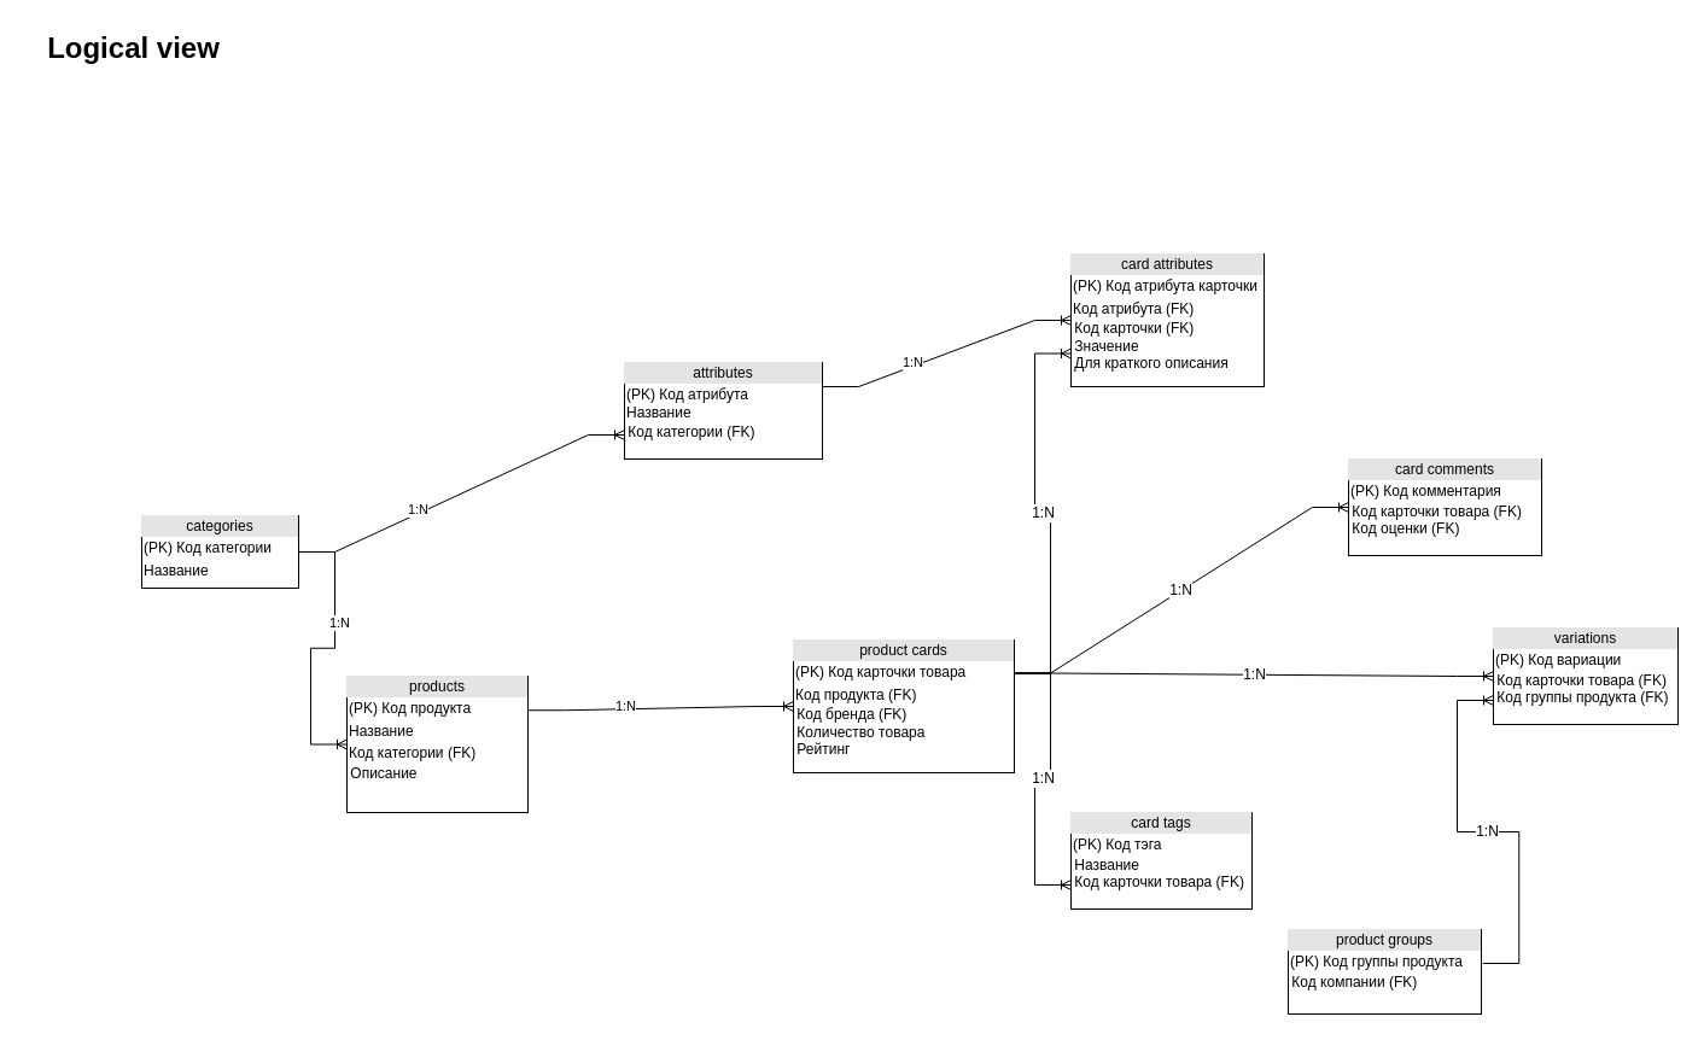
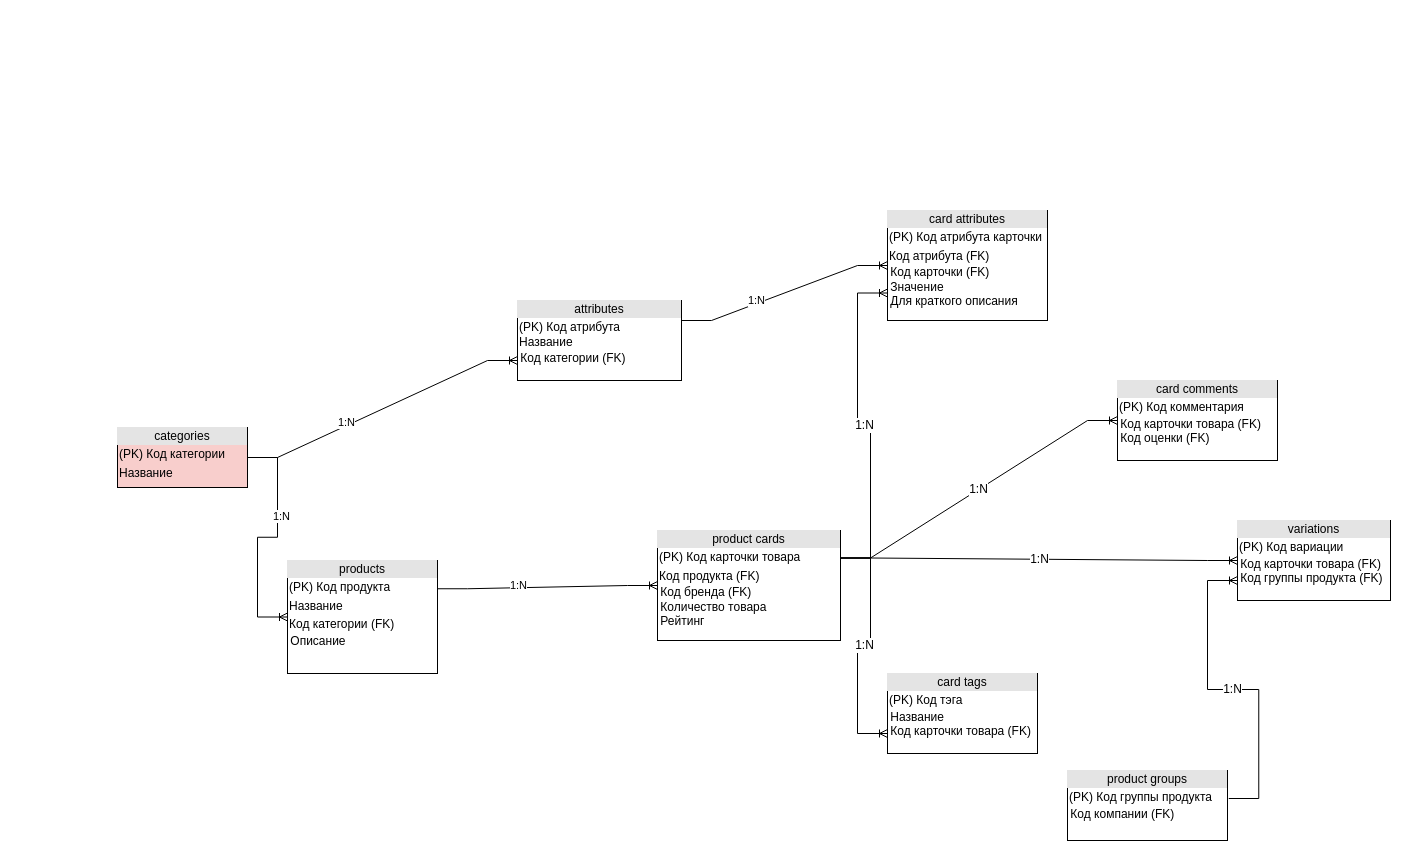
  <mxCell id="0" />
  <mxCell id="1" parent="0" />
  <mxCell id="2" value="&lt;div style=&quot;text-align: center; box-sizing: border-box; width: 100%; background: rgb(228, 228, 228); padding: 2px;&quot;&gt;products&lt;/div&gt;&lt;table style=&quot;width:100%;font-size:1em;&quot; cellpadding=&quot;2&quot; cellspacing=&quot;0&quot;&gt;&lt;tbody&gt;&lt;tr&gt;&lt;td&gt;(PK) Код продукта&lt;/td&gt;&lt;td&gt;&lt;br&gt;&lt;/td&gt;&lt;/tr&gt;&lt;tr&gt;&lt;td&gt;Название&lt;/td&gt;&lt;td&gt;&lt;br&gt;&lt;/td&gt;&lt;/tr&gt;&lt;tr&gt;&lt;td&gt;Код категории (FK)&lt;br&gt;&lt;/td&gt;&lt;td&gt;&lt;/td&gt;&lt;/tr&gt;&lt;/tbody&gt;&lt;/table&gt;&amp;nbsp;Описание&lt;br&gt;&amp;nbsp;&lt;span style=&quot;&quot;&gt;&lt;/span&gt;" style="verticalAlign=top;align=left;overflow=fill;html=1;" parent="1" vertex="1"><mxGeometry x="287" y="560" width="150" height="113" as="geometry" /></mxCell>
- <mxCell id="3" value="&lt;div style=&quot;text-align: center; box-sizing: border-box; width: 100%; background: rgb(228, 228, 228); padding: 2px;&quot;&gt;categories&lt;/div&gt;&lt;table style=&quot;width:100%;font-size:1em;&quot; cellpadding=&quot;2&quot; cellspacing=&quot;0&quot;&gt;&lt;tbody&gt;&lt;tr&gt;&lt;td&gt;(PK) Код категории&lt;/td&gt;&lt;td&gt;&lt;br&gt;&lt;/td&gt;&lt;/tr&gt;&lt;tr&gt;&lt;td&gt;Название&lt;/td&gt;&lt;td&gt;&lt;br&gt;&lt;/td&gt;&lt;/tr&gt;&lt;/tbody&gt;&lt;/table&gt;&lt;br&gt;&lt;br&gt;&lt;span style=&quot;&quot;&gt;&lt;/span&gt;" style="verticalAlign=top;align=left;overflow=fill;html=1;" parent="1" vertex="1"><mxGeometry x="117" y="427" width="130" height="60" as="geometry" /></mxCell>
+ <mxCell id="3" value="&lt;div style=&quot;text-align: center; box-sizing: border-box; width: 100%; background: rgb(228, 228, 228); padding: 2px;&quot;&gt;categories&lt;/div&gt;&lt;table style=&quot;width:100%;font-size:1em;&quot; cellpadding=&quot;2&quot; cellspacing=&quot;0&quot;&gt;&lt;tbody&gt;&lt;tr&gt;&lt;td&gt;(PK) Код категории&lt;/td&gt;&lt;td&gt;&lt;br&gt;&lt;/td&gt;&lt;/tr&gt;&lt;tr&gt;&lt;td&gt;Название&lt;/td&gt;&lt;td&gt;&lt;br&gt;&lt;/td&gt;&lt;/tr&gt;&lt;/tbody&gt;&lt;/table&gt;&lt;br&gt;&lt;br&gt;&lt;span style=&quot;&quot;&gt;&lt;/span&gt;" style="verticalAlign=top;align=left;overflow=fill;html=1;fillColor=#f8cecc;" parent="1" vertex="1"><mxGeometry x="117" y="427" width="130" height="60" as="geometry" /></mxCell>
  <mxCell id="4" value="&lt;div style=&quot;text-align: center; box-sizing: border-box; width: 100%; background: rgb(228, 228, 228); padding: 2px;&quot;&gt;product cards&lt;/div&gt;&lt;table style=&quot;width:100%;font-size:1em;&quot; cellpadding=&quot;2&quot; cellspacing=&quot;0&quot;&gt;&lt;tbody&gt;&lt;tr&gt;&lt;td&gt;(PK) Код карточки товара&lt;/td&gt;&lt;td&gt;&lt;br&gt;&lt;/td&gt;&lt;/tr&gt;&lt;tr&gt;&lt;td&gt;Код продукта (FK)&lt;/td&gt;&lt;td&gt;&lt;br&gt;&lt;/td&gt;&lt;/tr&gt;&lt;/tbody&gt;&lt;/table&gt;&lt;span style=&quot;&quot;&gt;&amp;nbsp;Код бренда (FK)&lt;br&gt;&amp;nbsp;Количество товара&lt;br&gt;&amp;nbsp;Рейтинг&lt;br&gt;&lt;/span&gt;" style="verticalAlign=top;align=left;overflow=fill;html=1;" parent="1" vertex="1"><mxGeometry x="657" y="530" width="183" height="110" as="geometry" /></mxCell>
  <mxCell id="5" value="&lt;div style=&quot;text-align: center; box-sizing: border-box; width: 100%; background: rgb(228, 228, 228); padding: 2px;&quot;&gt;attributes&lt;/div&gt;&lt;table style=&quot;width:100%;font-size:1em;&quot; cellpadding=&quot;2&quot; cellspacing=&quot;0&quot;&gt;&lt;tbody&gt;&lt;tr&gt;&lt;td&gt;(PK) Код атрибута&lt;br&gt;Название&lt;/td&gt;&lt;td&gt;&lt;/td&gt;&lt;/tr&gt;&lt;/tbody&gt;&lt;/table&gt;&lt;span style=&quot;&quot;&gt;&amp;nbsp;Код категории (FK)&lt;br&gt;&lt;/span&gt;" style="verticalAlign=top;align=left;overflow=fill;html=1;" parent="1" vertex="1"><mxGeometry x="517" y="300" width="164" height="80" as="geometry" /></mxCell>
  <mxCell id="6" value="&lt;div style=&quot;text-align: center; box-sizing: border-box; width: 100%; background: rgb(228, 228, 228); padding: 2px;&quot;&gt;card attributes&lt;/div&gt;&lt;table style=&quot;width:100%;font-size:1em;&quot; cellpadding=&quot;2&quot; cellspacing=&quot;0&quot;&gt;&lt;tbody&gt;&lt;tr&gt;&lt;td&gt;(PK) Код атрибута карточки&lt;/td&gt;&lt;td&gt;&lt;br&gt;&lt;/td&gt;&lt;/tr&gt;&lt;tr&gt;&lt;td&gt;Код атрибута (FK)&lt;/td&gt;&lt;td&gt;&lt;br&gt;&lt;/td&gt;&lt;/tr&gt;&lt;/tbody&gt;&lt;/table&gt;&amp;nbsp;Код карточки (FK)&lt;br&gt;&lt;span style=&quot;&quot;&gt;&amp;nbsp;Значение&lt;br&gt;&amp;nbsp;Для краткого описания&lt;br&gt;&amp;nbsp;&lt;br&gt;&lt;/span&gt;" style="verticalAlign=top;align=left;overflow=fill;html=1;direction=west;" parent="1" vertex="1"><mxGeometry x="887" y="210" width="160" height="110" as="geometry" /></mxCell>
  <mxCell id="7" value="&lt;div style=&quot;text-align: center; box-sizing: border-box; width: 100%; background: rgb(228, 228, 228); padding: 2px;&quot;&gt;variations&lt;/div&gt;&lt;table style=&quot;width:100%;font-size:1em;&quot; cellpadding=&quot;2&quot; cellspacing=&quot;0&quot;&gt;&lt;tbody&gt;&lt;tr&gt;&lt;td&gt;(PK) Код вариации&lt;/td&gt;&lt;td&gt;&lt;/td&gt;&lt;/tr&gt;&lt;/tbody&gt;&lt;/table&gt;&lt;span style=&quot;&quot;&gt;&amp;nbsp;Код карточки товара (FK)&lt;br&gt;&amp;nbsp;Код группы продукта (FK)&lt;br&gt;&lt;/span&gt;" style="verticalAlign=top;align=left;overflow=fill;html=1;" parent="1" vertex="1"><mxGeometry x="1237" y="520" width="153" height="80" as="geometry" /></mxCell>
  <mxCell id="8" value="&lt;div style=&quot;text-align: center; box-sizing: border-box; width: 100%; background: rgb(228, 228, 228); padding: 2px;&quot;&gt;product groups&lt;/div&gt;&lt;table style=&quot;width:100%;font-size:1em;&quot; cellpadding=&quot;2&quot; cellspacing=&quot;0&quot;&gt;&lt;tbody&gt;&lt;tr&gt;&lt;td&gt;(PK) Код группы продукта&lt;/td&gt;&lt;td&gt;&lt;br&gt;&lt;/td&gt;&lt;/tr&gt;&lt;/tbody&gt;&lt;/table&gt;&lt;span style=&quot;&quot;&gt;&amp;nbsp;Код компании (FK)&amp;nbsp;&lt;br&gt;&lt;/span&gt;" style="verticalAlign=top;align=left;overflow=fill;html=1;" parent="1" vertex="1"><mxGeometry x="1067" y="770" width="160" height="70" as="geometry" /></mxCell>
  <mxCell id="9" style="edgeStyle=orthogonalEdgeStyle;rounded=0;orthogonalLoop=1;jettySize=auto;html=1;exitX=0.5;exitY=1;exitDx=0;exitDy=0;" parent="1" source="8" target="8" edge="1"><mxGeometry relative="1" as="geometry" /></mxCell>
  <mxCell id="10" value="&lt;div style=&quot;text-align: center; box-sizing: border-box; width: 100%; background: rgb(228, 228, 228); padding: 2px;&quot;&gt;card tags&lt;/div&gt;&lt;table style=&quot;width:100%;font-size:1em;&quot; cellpadding=&quot;2&quot; cellspacing=&quot;0&quot;&gt;&lt;tbody&gt;&lt;tr&gt;&lt;td&gt;(PK) Код тэга&lt;/td&gt;&lt;td&gt;&lt;/td&gt;&lt;/tr&gt;&lt;/tbody&gt;&lt;/table&gt;&lt;span style=&quot;&quot;&gt;&amp;nbsp;Название&lt;br&gt;&amp;nbsp;Код карточки товара (FK)&lt;br&gt;&lt;/span&gt;" style="verticalAlign=top;align=left;overflow=fill;html=1;" parent="1" vertex="1"><mxGeometry x="887" y="673" width="150" height="80" as="geometry" /></mxCell>
- <mxCell id="11" value="Logical view" style="text;strokeColor=none;fillColor=none;html=1;fontSize=24;fontStyle=1;verticalAlign=middle;align=center;" parent="1" vertex="1"><mxGeometry x="20" width="180" height="40" as="geometry" y="20" /></mxCell>
  <mxCell id="12" value="&lt;div style=&quot;text-align: center; box-sizing: border-box; width: 100%; background: rgb(228, 228, 228); padding: 2px;&quot;&gt;card comments&lt;/div&gt;&lt;table style=&quot;width:100%;font-size:1em;&quot; cellpadding=&quot;2&quot; cellspacing=&quot;0&quot;&gt;&lt;tbody&gt;&lt;tr&gt;&lt;td&gt;(PK) Код комментария&lt;/td&gt;&lt;td&gt;&lt;br&gt;&lt;/td&gt;&lt;/tr&gt;&lt;/tbody&gt;&lt;/table&gt;&lt;span style=&quot;&quot;&gt;&amp;nbsp;Код карточки товара (FK)&amp;nbsp;&lt;br&gt;&amp;nbsp;Код оценки (FK)&lt;br&gt;&lt;/span&gt;" style="verticalAlign=top;align=left;overflow=fill;html=1;" parent="1" vertex="1"><mxGeometry x="1117" y="380" width="160" height="80" as="geometry" /></mxCell>
  <mxCell id="13" value="" style="edgeStyle=entityRelationEdgeStyle;fontSize=12;html=1;endArrow=ERoneToMany;rounded=0;exitX=1;exitY=0.5;exitDx=0;exitDy=0;entryX=0;entryY=0.5;entryDx=0;entryDy=0;" parent="1" source="3" target="2" edge="1"><mxGeometry width="100" height="100" relative="1" as="geometry"><mxPoint x="577" y="550" as="sourcePoint" /><mxPoint x="677" y="450" as="targetPoint" /></mxGeometry></mxCell>
  <mxCell id="14" value="1:N" style="edgeLabel;html=1;align=center;verticalAlign=middle;resizable=0;points=[];" parent="13" vertex="1" connectable="0"><mxGeometry x="-0.266" y="3" relative="1" as="geometry"><mxPoint as="offset" /></mxGeometry></mxCell>
  <mxCell id="15" value="" style="edgeStyle=entityRelationEdgeStyle;fontSize=12;html=1;endArrow=ERoneToMany;rounded=0;entryX=0;entryY=0.75;entryDx=0;entryDy=0;exitX=1;exitY=0.5;exitDx=0;exitDy=0;" parent="1" source="3" target="5" edge="1"><mxGeometry width="100" height="100" relative="1" as="geometry"><mxPoint x="317" y="390" as="sourcePoint" /><mxPoint x="317" y="570.5" as="targetPoint" /></mxGeometry></mxCell>
  <mxCell id="16" value="1:N" style="edgeLabel;html=1;align=center;verticalAlign=middle;resizable=0;points=[];" parent="15" vertex="1" connectable="0"><mxGeometry x="-0.266" y="3" relative="1" as="geometry"><mxPoint as="offset" /></mxGeometry></mxCell>
  <mxCell id="17" value="" style="edgeStyle=entityRelationEdgeStyle;fontSize=12;html=1;endArrow=ERoneToMany;rounded=0;exitX=1;exitY=0.25;exitDx=0;exitDy=0;entryX=1;entryY=0.5;entryDx=0;entryDy=0;" parent="1" source="5" target="6" edge="1"><mxGeometry width="100" height="100" relative="1" as="geometry"><mxPoint x="267" y="477" as="sourcePoint" /><mxPoint x="327" y="580.5" as="targetPoint" /></mxGeometry></mxCell>
  <mxCell id="18" value="1:N" style="edgeLabel;html=1;align=center;verticalAlign=middle;resizable=0;points=[];" parent="17" vertex="1" connectable="0"><mxGeometry x="-0.266" y="3" relative="1" as="geometry"><mxPoint as="offset" /></mxGeometry></mxCell>
  <mxCell id="19" value="1:N" style="edgeStyle=entityRelationEdgeStyle;fontSize=12;html=1;endArrow=ERoneToMany;rounded=0;exitX=1;exitY=0.25;exitDx=0;exitDy=0;entryX=1;entryY=0.25;entryDx=0;entryDy=0;" parent="1" source="4" target="6" edge="1"><mxGeometry width="100" height="100" relative="1" as="geometry"><mxPoint x="937" y="500" as="sourcePoint" /><mxPoint x="1037" y="400" as="targetPoint" /></mxGeometry></mxCell>
  <mxCell id="20" value="" style="edgeStyle=entityRelationEdgeStyle;fontSize=12;html=1;endArrow=ERoneToMany;rounded=0;exitX=1;exitY=0.25;exitDx=0;exitDy=0;entryX=0;entryY=0.5;entryDx=0;entryDy=0;" parent="1" source="2" target="4" edge="1"><mxGeometry width="100" height="100" relative="1" as="geometry"><mxPoint x="277" y="487" as="sourcePoint" /><mxPoint x="337" y="590.5" as="targetPoint" /></mxGeometry></mxCell>
  <mxCell id="21" value="1:N" style="edgeLabel;html=1;align=center;verticalAlign=middle;resizable=0;points=[];" parent="20" vertex="1" connectable="0"><mxGeometry x="-0.266" y="3" relative="1" as="geometry"><mxPoint as="offset" /></mxGeometry></mxCell>
  <mxCell id="22" value="1:N" style="edgeStyle=entityRelationEdgeStyle;fontSize=12;html=1;endArrow=ERoneToMany;rounded=0;exitX=1;exitY=0.25;exitDx=0;exitDy=0;entryX=0;entryY=0.5;entryDx=0;entryDy=0;" parent="1" source="4" target="12" edge="1"><mxGeometry width="100" height="100" relative="1" as="geometry"><mxPoint x="840" y="583" as="sourcePoint" /><mxPoint x="897" y="302.5" as="targetPoint" /></mxGeometry></mxCell>
  <mxCell id="23" value="1:N" style="edgeStyle=entityRelationEdgeStyle;fontSize=12;html=1;endArrow=ERoneToMany;rounded=0;exitX=1;exitY=0.25;exitDx=0;exitDy=0;entryX=0;entryY=0.75;entryDx=0;entryDy=0;" parent="1" source="4" target="10" edge="1"><mxGeometry width="100" height="100" relative="1" as="geometry"><mxPoint x="1027" y="640" as="sourcePoint" /><mxPoint x="1127" y="540" as="targetPoint" /></mxGeometry></mxCell>
  <mxCell id="24" value="1:N" style="edgeStyle=entityRelationEdgeStyle;fontSize=12;html=1;endArrow=ERoneToMany;rounded=0;exitX=1.008;exitY=0.4;exitDx=0;exitDy=0;entryX=0;entryY=0.75;entryDx=0;entryDy=0;exitPerimeter=0;" parent="1" source="8" target="7" edge="1"><mxGeometry width="100" height="100" relative="1" as="geometry"><mxPoint x="1307" y="782" as="sourcePoint" /><mxPoint x="1514" y="760" as="targetPoint" /></mxGeometry></mxCell>
  <mxCell id="25" value="1:N" style="edgeStyle=entityRelationEdgeStyle;fontSize=12;html=1;endArrow=ERoneToMany;rounded=0;exitX=1;exitY=0.25;exitDx=0;exitDy=0;entryX=0;entryY=0.5;entryDx=0;entryDy=0;" parent="1" source="4" target="7" edge="1"><mxGeometry width="100" height="100" relative="1" as="geometry"><mxPoint x="887" y="597.5" as="sourcePoint" /><mxPoint x="1094" y="575.5" as="targetPoint" /></mxGeometry></mxCell>
